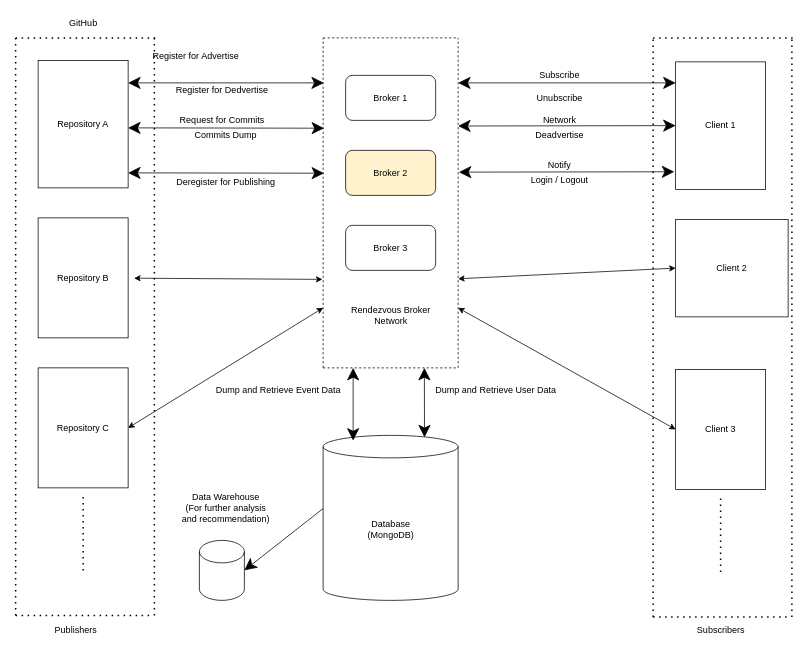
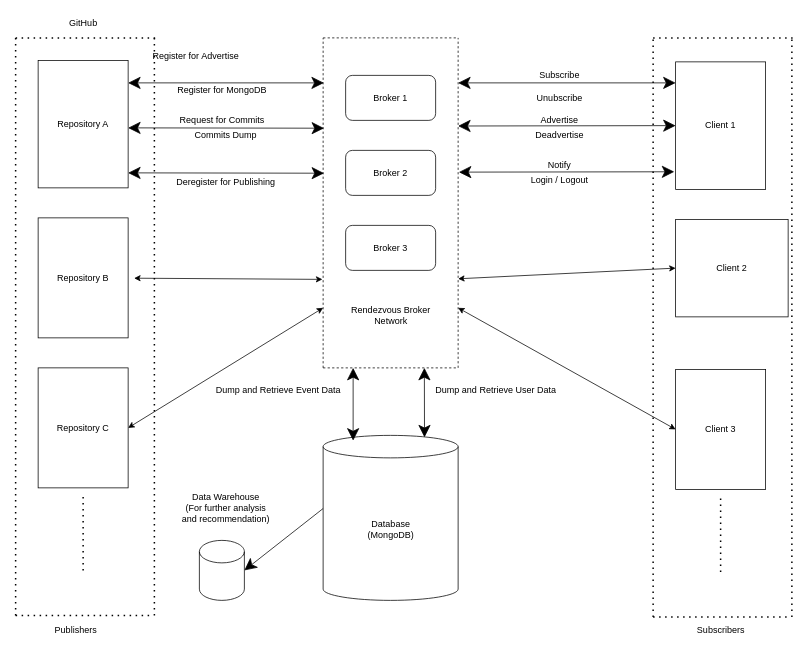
  <mxCell id="0" />
  <mxCell id="1" parent="0" />
  <mxCell id="2" value="Repository A" style="rounded=0;whiteSpace=wrap;html=1;hachureGap=4;pointerEvents=0;" parent="1" vertex="1"><mxGeometry x="50" y="80" width="120" height="170" as="geometry" /></mxCell>
  <mxCell id="3" value="Repository B" style="rounded=0;whiteSpace=wrap;html=1;hachureGap=4;pointerEvents=0;" parent="1" vertex="1"><mxGeometry x="50" y="290" width="120" height="160" as="geometry" /></mxCell>
  <mxCell id="4" value="Repository C" style="rounded=0;whiteSpace=wrap;html=1;hachureGap=4;pointerEvents=0;" parent="1" vertex="1"><mxGeometry x="50" y="490" width="120" height="160" as="geometry" /></mxCell>
  <mxCell id="5" value="" style="endArrow=none;dashed=1;html=1;dashPattern=1 3;strokeWidth=2;startSize=14;endSize=14;sourcePerimeterSpacing=8;targetPerimeterSpacing=8;" parent="1" edge="1"><mxGeometry width="50" height="50" relative="1" as="geometry"><mxPoint x="20" y="820" as="sourcePoint" /><mxPoint x="20" y="50" as="targetPoint" /></mxGeometry></mxCell>
  <mxCell id="6" value="" style="endArrow=none;dashed=1;html=1;dashPattern=1 3;strokeWidth=2;startSize=14;endSize=14;sourcePerimeterSpacing=8;targetPerimeterSpacing=8;" parent="1" edge="1"><mxGeometry width="50" height="50" relative="1" as="geometry"><mxPoint x="205" y="820" as="sourcePoint" /><mxPoint x="205" y="45" as="targetPoint" /></mxGeometry></mxCell>
  <mxCell id="7" value="" style="endArrow=none;dashed=1;html=1;dashPattern=1 3;strokeWidth=2;startSize=14;endSize=14;sourcePerimeterSpacing=8;targetPerimeterSpacing=8;" parent="1" edge="1"><mxGeometry width="50" height="50" relative="1" as="geometry"><mxPoint x="20" y="820" as="sourcePoint" /><mxPoint x="200" y="820" as="targetPoint" /></mxGeometry></mxCell>
  <mxCell id="8" value="" style="endArrow=none;dashed=1;html=1;dashPattern=1 3;strokeWidth=2;startSize=14;endSize=14;sourcePerimeterSpacing=8;targetPerimeterSpacing=8;" parent="1" edge="1"><mxGeometry width="50" height="50" relative="1" as="geometry"><mxPoint x="20" y="50" as="sourcePoint" /><mxPoint x="210" y="50" as="targetPoint" /></mxGeometry></mxCell>
  <mxCell id="9" value="" style="endArrow=none;dashed=1;html=1;dashPattern=1 3;strokeWidth=2;startSize=14;endSize=14;sourcePerimeterSpacing=8;targetPerimeterSpacing=8;" parent="1" edge="1"><mxGeometry width="50" height="50" relative="1" as="geometry"><mxPoint x="110" y="760" as="sourcePoint" /><mxPoint x="110" y="660" as="targetPoint" /></mxGeometry></mxCell>
  <mxCell id="10" value="Publishers" style="text;html=1;align=center;verticalAlign=middle;resizable=0;points=[];autosize=1;strokeColor=none;fillColor=none;" parent="1" vertex="1"><mxGeometry x="65" y="830" width="70" height="20" as="geometry" /></mxCell>
  <mxCell id="11" value="" style="shape=cylinder3;whiteSpace=wrap;html=1;boundedLbl=1;backgroundOutline=1;size=15;hachureGap=4;pointerEvents=0;" parent="1" vertex="1"><mxGeometry x="430" y="580" width="180" height="220" as="geometry" /></mxCell>
  <mxCell id="12" value="Database&lt;br&gt;(MongoDB)" style="text;html=1;align=center;verticalAlign=middle;resizable=0;points=[];autosize=1;strokeColor=none;fillColor=none;" parent="1" vertex="1"><mxGeometry x="480" y="690" width="80" height="30" as="geometry" /></mxCell>
  <mxCell id="13" value="" style="shape=cylinder3;whiteSpace=wrap;html=1;boundedLbl=1;backgroundOutline=1;size=15;hachureGap=4;pointerEvents=0;" parent="1" vertex="1"><mxGeometry x="265" y="720" width="60" height="80" as="geometry" /></mxCell>
  <mxCell id="14" value="Data Warehouse&lt;br&gt;(For further analysis &lt;br&gt;and recommendation)" style="text;html=1;align=center;verticalAlign=middle;resizable=0;points=[];autosize=1;strokeColor=none;fillColor=none;" parent="1" vertex="1"><mxGeometry x="235" y="652" width="130" height="50" as="geometry" /></mxCell>
  <mxCell id="15" value="" style="endArrow=classic;html=1;startSize=14;endSize=14;sourcePerimeterSpacing=8;targetPerimeterSpacing=8;exitX=0;exitY=0;exitDx=0;exitDy=97.5;exitPerimeter=0;entryX=1;entryY=0.5;entryDx=0;entryDy=0;entryPerimeter=0;" parent="1" source="11" target="13" edge="1"><mxGeometry width="50" height="50" relative="1" as="geometry"><mxPoint x="390" y="330" as="sourcePoint" /><mxPoint x="440" y="280" as="targetPoint" /></mxGeometry></mxCell>
  <mxCell id="16" value="Dump and Retrieve Event Data" style="text;html=1;align=center;verticalAlign=middle;resizable=0;points=[];autosize=1;strokeColor=none;fillColor=none;" parent="1" vertex="1"><mxGeometry x="280" y="510" width="180" height="20" as="geometry" /></mxCell>
  <mxCell id="17" value="" style="endArrow=classic;startArrow=classic;html=1;startSize=14;endSize=14;sourcePerimeterSpacing=8;targetPerimeterSpacing=8;" parent="1" edge="1"><mxGeometry width="50" height="50" relative="1" as="geometry"><mxPoint x="170" y="110" as="sourcePoint" /><mxPoint x="431" y="110" as="targetPoint" /></mxGeometry></mxCell>
  <mxCell id="18" value="" style="endArrow=classic;startArrow=classic;html=1;startSize=14;endSize=14;sourcePerimeterSpacing=8;targetPerimeterSpacing=8;entryX=0.007;entryY=0.194;entryDx=0;entryDy=0;entryPerimeter=0;" parent="1" edge="1"><mxGeometry width="50" height="50" relative="1" as="geometry"><mxPoint x="170" y="170" as="sourcePoint" /><mxPoint x="431.26" y="170.44" as="targetPoint" /></mxGeometry></mxCell>
  <mxCell id="19" value="" style="endArrow=classic;startArrow=classic;html=1;startSize=14;endSize=14;sourcePerimeterSpacing=8;targetPerimeterSpacing=8;entryX=0.007;entryY=0.194;entryDx=0;entryDy=0;entryPerimeter=0;" parent="1" edge="1"><mxGeometry width="50" height="50" relative="1" as="geometry"><mxPoint x="170" y="230" as="sourcePoint" /><mxPoint x="431.26" y="230.44" as="targetPoint" /></mxGeometry></mxCell>
  <mxCell id="20" value="Register for Advertise" style="text;html=1;align=center;verticalAlign=middle;resizable=0;points=[];autosize=1;strokeColor=none;fillColor=none;" parent="1" vertex="1"><mxGeometry x="195" y="65" width="130" height="20" as="geometry" /></mxCell>
- <mxCell id="21" value="Register for Dedvertise" style="text;html=1;align=center;verticalAlign=middle;resizable=0;points=[];autosize=1;strokeColor=none;fillColor=none;" parent="1" vertex="1"><mxGeometry x="225" y="110" width="140" height="20" as="geometry" /></mxCell>
+ <mxCell id="21" value="Register for MongoDB" style="text;html=1;align=center;verticalAlign=middle;resizable=0;points=[];autosize=1;strokeColor=none;fillColor=none;" parent="1" vertex="1"><mxGeometry x="225" y="110" width="140" height="20" as="geometry" /></mxCell>
  <mxCell id="22" value="Request for Commits" style="text;html=1;align=center;verticalAlign=middle;resizable=0;points=[];autosize=1;strokeColor=none;fillColor=none;" parent="1" vertex="1"><mxGeometry x="230" y="150" width="130" height="20" as="geometry" /></mxCell>
  <mxCell id="23" value="Commits Dump" style="text;html=1;align=center;verticalAlign=middle;resizable=0;points=[];autosize=1;strokeColor=none;fillColor=none;" parent="1" vertex="1"><mxGeometry x="250" y="170" width="100" height="20" as="geometry" /></mxCell>
  <mxCell id="24" value="" style="endArrow=classic;startArrow=classic;html=1;startSize=14;endSize=14;sourcePerimeterSpacing=8;targetPerimeterSpacing=8;entryX=0.143;entryY=1.008;entryDx=0;entryDy=0;entryPerimeter=0;" parent="1" edge="1"><mxGeometry width="50" height="50" relative="1" as="geometry"><mxPoint x="470" y="587" as="sourcePoint" /><mxPoint x="470" y="490" as="targetPoint" /></mxGeometry></mxCell>
  <mxCell id="25" value="" style="endArrow=classic;startArrow=classic;html=1;startSize=14;endSize=14;sourcePerimeterSpacing=8;targetPerimeterSpacing=8;exitX=0.751;exitY=0.012;exitDx=0;exitDy=0;exitPerimeter=0;entryX=0.75;entryY=1;entryDx=0;entryDy=0;" parent="1" source="11" edge="1"><mxGeometry width="50" height="50" relative="1" as="geometry"><mxPoint x="540" y="410" as="sourcePoint" /><mxPoint x="565" y="490" as="targetPoint" /></mxGeometry></mxCell>
  <mxCell id="26" value="Dump and Retrieve User Data" style="text;html=1;align=center;verticalAlign=middle;resizable=0;points=[];autosize=1;strokeColor=none;fillColor=none;" parent="1" vertex="1"><mxGeometry x="570" y="510" width="180" height="20" as="geometry" /></mxCell>
  <mxCell id="27" value="Client 1" style="rounded=0;whiteSpace=wrap;html=1;hachureGap=4;pointerEvents=0;" parent="1" vertex="1"><mxGeometry x="900" y="82" width="120" height="170" as="geometry" /></mxCell>
  <mxCell id="28" value="Client 2" style="rounded=0;whiteSpace=wrap;html=1;hachureGap=4;pointerEvents=0;" parent="1" vertex="1"><mxGeometry x="900" y="292" width="150" height="130" as="geometry" /></mxCell>
  <mxCell id="29" value="Client 3" style="rounded=0;whiteSpace=wrap;html=1;hachureGap=4;pointerEvents=0;" parent="1" vertex="1"><mxGeometry x="900" y="492" width="120" height="160" as="geometry" /></mxCell>
  <mxCell id="30" value="" style="endArrow=none;dashed=1;html=1;dashPattern=1 3;strokeWidth=2;startSize=14;endSize=14;sourcePerimeterSpacing=8;targetPerimeterSpacing=8;" parent="1" edge="1"><mxGeometry width="50" height="50" relative="1" as="geometry"><mxPoint x="870" y="822" as="sourcePoint" /><mxPoint x="870" y="52" as="targetPoint" /></mxGeometry></mxCell>
  <mxCell id="31" value="" style="endArrow=none;dashed=1;html=1;dashPattern=1 3;strokeWidth=2;startSize=14;endSize=14;sourcePerimeterSpacing=8;targetPerimeterSpacing=8;" parent="1" edge="1"><mxGeometry width="50" height="50" relative="1" as="geometry"><mxPoint x="1055" y="822" as="sourcePoint" /><mxPoint x="1055" y="47" as="targetPoint" /></mxGeometry></mxCell>
  <mxCell id="32" value="" style="endArrow=none;dashed=1;html=1;dashPattern=1 3;strokeWidth=2;startSize=14;endSize=14;sourcePerimeterSpacing=8;targetPerimeterSpacing=8;" parent="1" edge="1"><mxGeometry width="50" height="50" relative="1" as="geometry"><mxPoint x="870" y="822" as="sourcePoint" /><mxPoint x="1050" y="822" as="targetPoint" /></mxGeometry></mxCell>
  <mxCell id="33" value="" style="endArrow=none;dashed=1;html=1;dashPattern=1 3;strokeWidth=2;startSize=14;endSize=14;sourcePerimeterSpacing=8;targetPerimeterSpacing=8;" parent="1" edge="1"><mxGeometry width="50" height="50" relative="1" as="geometry"><mxPoint x="960" y="762" as="sourcePoint" /><mxPoint x="960" y="662" as="targetPoint" /></mxGeometry></mxCell>
  <mxCell id="34" value="" style="endArrow=none;dashed=1;html=1;dashPattern=1 3;strokeWidth=2;startSize=14;endSize=14;sourcePerimeterSpacing=8;targetPerimeterSpacing=8;" parent="1" edge="1"><mxGeometry width="50" height="50" relative="1" as="geometry"><mxPoint x="870" y="50" as="sourcePoint" /><mxPoint x="1060" y="50" as="targetPoint" /></mxGeometry></mxCell>
  <mxCell id="35" value="Subscribers" style="text;html=1;align=center;verticalAlign=middle;resizable=0;points=[];autosize=1;strokeColor=none;fillColor=none;" parent="1" vertex="1"><mxGeometry x="920" y="830" width="80" height="20" as="geometry" /></mxCell>
  <mxCell id="36" value="" style="endArrow=classic;startArrow=classic;html=1;startSize=14;endSize=14;sourcePerimeterSpacing=8;targetPerimeterSpacing=8;" parent="1" edge="1"><mxGeometry width="50" height="50" relative="1" as="geometry"><mxPoint x="610" y="110" as="sourcePoint" /><mxPoint x="900" y="110" as="targetPoint" /></mxGeometry></mxCell>
  <mxCell id="37" value="" style="endArrow=classic;startArrow=classic;html=1;startSize=14;endSize=14;sourcePerimeterSpacing=8;targetPerimeterSpacing=8;exitX=1;exitY=0.25;exitDx=0;exitDy=0;" parent="1" edge="1"><mxGeometry width="50" height="50" relative="1" as="geometry"><mxPoint x="610" y="167.5" as="sourcePoint" /><mxPoint x="900" y="167" as="targetPoint" /></mxGeometry></mxCell>
  <mxCell id="38" value="" style="endArrow=classic;startArrow=classic;html=1;startSize=14;endSize=14;sourcePerimeterSpacing=8;targetPerimeterSpacing=8;entryX=-0.015;entryY=0.862;entryDx=0;entryDy=0;entryPerimeter=0;" parent="1" target="27" edge="1"><mxGeometry width="50" height="50" relative="1" as="geometry"><mxPoint x="611" y="229" as="sourcePoint" /><mxPoint x="910" y="177" as="targetPoint" /></mxGeometry></mxCell>
  <mxCell id="39" value="Subscribe" style="text;html=1;align=center;verticalAlign=middle;resizable=0;points=[];autosize=1;strokeColor=none;fillColor=none;" parent="1" vertex="1"><mxGeometry x="710" y="90" width="70" height="20" as="geometry" /></mxCell>
  <mxCell id="40" value="Unubscribe" style="text;html=1;align=center;verticalAlign=middle;resizable=0;points=[];autosize=1;strokeColor=none;fillColor=none;" parent="1" vertex="1"><mxGeometry x="705" y="120" width="80" height="20" as="geometry" /></mxCell>
- <mxCell id="41" value="Network" style="text;html=1;align=center;verticalAlign=middle;resizable=0;points=[];autosize=1;strokeColor=none;fillColor=none;" parent="1" vertex="1"><mxGeometry x="710" y="150" width="70" height="20" as="geometry" /></mxCell>
+ <mxCell id="41" value="Advertise" style="text;html=1;align=center;verticalAlign=middle;resizable=0;points=[];autosize=1;strokeColor=none;fillColor=none;" parent="1" vertex="1"><mxGeometry x="710" y="150" width="70" height="20" as="geometry" /></mxCell>
  <mxCell id="42" value="Deadvertise" style="text;html=1;align=center;verticalAlign=middle;resizable=0;points=[];autosize=1;strokeColor=none;fillColor=none;" parent="1" vertex="1"><mxGeometry x="705" y="170" width="80" height="20" as="geometry" /></mxCell>
  <mxCell id="43" value="Notify" style="text;html=1;align=center;verticalAlign=middle;resizable=0;points=[];autosize=1;strokeColor=none;fillColor=none;" parent="1" vertex="1"><mxGeometry x="720" y="210" width="50" height="20" as="geometry" /></mxCell>
  <mxCell id="44" value="Login / Logout" style="text;html=1;align=center;verticalAlign=middle;resizable=0;points=[];autosize=1;strokeColor=none;fillColor=none;" parent="1" vertex="1"><mxGeometry x="700" y="230" width="90" height="20" as="geometry" /></mxCell>
  <mxCell id="45" value="Deregister for Publishing" style="text;html=1;align=center;verticalAlign=middle;resizable=0;points=[];autosize=1;strokeColor=none;fillColor=none;" parent="1" vertex="1"><mxGeometry x="225" y="232" width="150" height="20" as="geometry" /></mxCell>
  <mxCell id="46" value="" style="endArrow=classic;startArrow=classic;html=1;sourcePerimeterSpacing=8;targetPerimeterSpacing=8;" parent="1" source="3" edge="1"><mxGeometry width="50" height="50" relative="1" as="geometry"><mxPoint x="510" y="450" as="sourcePoint" /><mxPoint x="429" y="372" as="targetPoint" /></mxGeometry></mxCell>
  <mxCell id="47" value="" style="endArrow=classic;startArrow=classic;html=1;sourcePerimeterSpacing=8;targetPerimeterSpacing=8;entryX=0;entryY=0.5;entryDx=0;entryDy=0;" parent="1" target="28" edge="1"><mxGeometry width="50" height="50" relative="1" as="geometry"><mxPoint x="610" y="371.216" as="sourcePoint" /><mxPoint x="861" y="372.79" as="targetPoint" /></mxGeometry></mxCell>
  <mxCell id="48" value="GitHub" style="text;html=1;align=center;verticalAlign=middle;resizable=0;points=[];autosize=1;strokeColor=none;fillColor=none;" parent="1" vertex="1"><mxGeometry x="85" y="20" width="50" height="20" as="geometry" /></mxCell>
  <mxCell id="49" value="" style="endArrow=none;dashed=1;html=1;rounded=0;" edge="1" parent="1"><mxGeometry width="50" height="50" relative="1" as="geometry"><mxPoint x="430" y="490" as="sourcePoint" /><mxPoint x="430" y="50" as="targetPoint" /></mxGeometry></mxCell>
  <mxCell id="50" value="" style="endArrow=none;dashed=1;html=1;rounded=0;" edge="1" parent="1"><mxGeometry width="50" height="50" relative="1" as="geometry"><mxPoint x="610" y="490" as="sourcePoint" /><mxPoint x="610" y="50" as="targetPoint" /></mxGeometry></mxCell>
  <mxCell id="51" value="" style="endArrow=none;dashed=1;html=1;rounded=0;" edge="1" parent="1"><mxGeometry width="50" height="50" relative="1" as="geometry"><mxPoint x="430" y="50" as="sourcePoint" /><mxPoint x="610" y="50" as="targetPoint" /></mxGeometry></mxCell>
  <mxCell id="52" value="" style="endArrow=none;dashed=1;html=1;rounded=0;" edge="1" parent="1"><mxGeometry width="50" height="50" relative="1" as="geometry"><mxPoint x="430" y="490" as="sourcePoint" /><mxPoint x="610" y="490" as="targetPoint" /></mxGeometry></mxCell>
  <mxCell id="53" value="Broker 1" style="rounded=1;whiteSpace=wrap;html=1;" vertex="1" parent="1"><mxGeometry x="460" y="100" width="120" height="60" as="geometry" /></mxCell>
- <mxCell id="54" value="Broker 2" style="rounded=1;whiteSpace=wrap;html=1;fillColor=#fff2cc;" vertex="1" parent="1"><mxGeometry x="460" y="200" width="120" height="60" as="geometry" /></mxCell>
+ <mxCell id="54" value="Broker 2" style="rounded=1;whiteSpace=wrap;html=1;" vertex="1" parent="1"><mxGeometry x="460" y="200" width="120" height="60" as="geometry" /></mxCell>
  <mxCell id="55" value="Broker 3" style="rounded=1;whiteSpace=wrap;html=1;" vertex="1" parent="1"><mxGeometry x="460" y="300" width="120" height="60" as="geometry" /></mxCell>
  <mxCell id="56" value="Rendezvous Broker &lt;br&gt;Network" style="text;html=1;align=center;verticalAlign=middle;resizable=0;points=[];autosize=1;strokeColor=none;fillColor=none;" vertex="1" parent="1"><mxGeometry x="460" y="405" width="120" height="30" as="geometry" /></mxCell>
  <mxCell id="57" value="" style="endArrow=classic;startArrow=classic;html=1;sourcePerimeterSpacing=8;targetPerimeterSpacing=8;exitX=1;exitY=0.5;exitDx=0;exitDy=0;" edge="1" parent="1" source="4"><mxGeometry width="50" height="50" relative="1" as="geometry"><mxPoint x="188" y="380.426" as="sourcePoint" /><mxPoint x="430" y="410" as="targetPoint" /></mxGeometry></mxCell>
  <mxCell id="58" value="" style="endArrow=classic;startArrow=classic;html=1;sourcePerimeterSpacing=8;targetPerimeterSpacing=8;entryX=0;entryY=0.5;entryDx=0;entryDy=0;" edge="1" parent="1" target="29"><mxGeometry width="50" height="50" relative="1" as="geometry"><mxPoint x="610" y="410" as="sourcePoint" /><mxPoint x="890" y="420" as="targetPoint" /></mxGeometry></mxCell>
